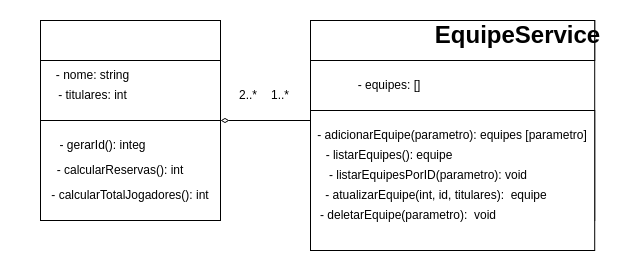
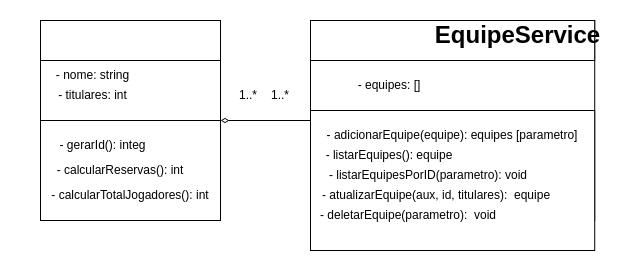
  <mxCell id="0" />
  <mxCell id="1" parent="0" />
  <mxCell id="2" value="" style="group" vertex="1" connectable="0" parent="1"><mxGeometry x="310" y="20" width="300" height="230" as="geometry" /></mxCell>
  <mxCell id="3" value="" style="rounded=0;whiteSpace=wrap;html=1;" vertex="1" parent="2"><mxGeometry width="284.211" height="200" as="geometry" /></mxCell>
  <mxCell id="4" value="" style="rounded=0;whiteSpace=wrap;html=1;" vertex="1" parent="2"><mxGeometry width="284.211" height="40" as="geometry" /></mxCell>
  <mxCell id="5" value="" style="rounded=0;whiteSpace=wrap;html=1;" vertex="1" parent="2"><mxGeometry y="90" width="284.21" height="140" as="geometry" /></mxCell>
  <mxCell id="6" value="EquipeService" style="text;strokeColor=none;fillColor=none;html=1;fontSize=24;fontStyle=1;verticalAlign=middle;align=center;" vertex="1" parent="2"><mxGeometry x="167.632" y="5" width="78.947" height="20" as="geometry" /></mxCell>
  <mxCell id="7" value="- equipes: []" style="text;html=1;strokeColor=none;fillColor=none;align=center;verticalAlign=middle;whiteSpace=wrap;rounded=0;container=0;" vertex="1" parent="2"><mxGeometry x="-78.947" y="50" width="315.789" height="30" as="geometry" /></mxCell>
- <mxCell id="8" value="- adicionarEquipe(parametro): equipes [parametro]" style="text;html=1;strokeColor=none;fillColor=none;align=center;verticalAlign=middle;whiteSpace=wrap;rounded=0;container=0;" vertex="1" parent="2"><mxGeometry x="-15.789" y="100" width="315.789" height="30" as="geometry" /></mxCell>
+ <mxCell id="8" value="- adicionarEquipe(equipe): equipes [parametro]" style="text;html=1;strokeColor=none;fillColor=none;align=center;verticalAlign=middle;whiteSpace=wrap;rounded=0;container=0;" vertex="1" parent="2"><mxGeometry x="-15.789" y="100" width="315.789" height="30" as="geometry" /></mxCell>
  <mxCell id="9" value="- listarEquipes(): equipe" style="text;html=1;strokeColor=none;fillColor=none;align=center;verticalAlign=middle;whiteSpace=wrap;rounded=0;container=0;" vertex="1" parent="2"><mxGeometry x="-78.949" y="120" width="315.789" height="30" as="geometry" /></mxCell>
  <mxCell id="10" value="- listarEquipesPorID(parametro): void" style="text;html=1;strokeColor=none;fillColor=none;align=center;verticalAlign=middle;whiteSpace=wrap;rounded=0;container=0;" vertex="1" parent="2"><mxGeometry x="-40.005" y="140" width="315.789" height="30" as="geometry" /></mxCell>
- <mxCell id="11" value="- atualizarEquipe(int, id, titulares):&amp;nbsp; equipe" style="text;html=1;strokeColor=none;fillColor=none;align=center;verticalAlign=middle;whiteSpace=wrap;rounded=0;container=0;" vertex="1" parent="2"><mxGeometry x="-31.575" y="160" width="315.789" height="30" as="geometry" /></mxCell>
+ <mxCell id="11" value="- atualizarEquipe(aux, id, titulares):&amp;nbsp; equipe" style="text;html=1;strokeColor=none;fillColor=none;align=center;verticalAlign=middle;whiteSpace=wrap;rounded=0;container=0;" vertex="1" parent="2"><mxGeometry x="-31.575" y="160" width="315.789" height="30" as="geometry" /></mxCell>
  <mxCell id="12" value="- deletarEquipe(parametro):&amp;nbsp; void" style="text;html=1;strokeColor=none;fillColor=none;align=center;verticalAlign=middle;whiteSpace=wrap;rounded=0;container=0;" vertex="1" parent="2"><mxGeometry x="-60.005" y="180" width="315.789" height="30" as="geometry" /></mxCell>
  <mxCell id="13" value="1..*&lt;span style=&quot;color: rgba(0, 0, 0, 0); font-family: monospace; font-size: 0px; text-align: start;&quot;&gt;%3CmxGraphModel%3E%3Croot%3E%3CmxCell%20id%3D%220%22%2F%3E%3CmxCell%20id%3D%221%22%20parent%3D%220%22%2F%3E%3CmxCell%20id%3D%222%22%20value%3D%22-%20atualizarEquipe(aux%2C%20id%2C%20titulares)%3A%26amp%3Bnbsp%3B%20equipe%22%20style%3D%22text%3Bhtml%3D1%3BstrokeColor%3Dnone%3BfillColor%3Dnone%3Balign%3Dcenter%3BverticalAlign%3Dmiddle%3BwhiteSpace%3Dwrap%3Brounded%3D0%3Bcontainer%3D0%3B%22%20vertex%3D%221%22%20parent%3D%221%22%3E%3CmxGeometry%20x%3D%22388.425%22%20y%3D%22200%22%20width%3D%22315.789%22%20height%3D%2230%22%20as%3D%22geometry%22%2F%3E%3C%2FmxCell%3E%3C%2Froot%3E%3C%2FmxGraphModel%3E&lt;/span&gt;" style="text;html=1;strokeColor=none;fillColor=none;align=center;verticalAlign=middle;whiteSpace=wrap;rounded=0;" vertex="1" parent="2"><mxGeometry x="-60" y="60" width="60" height="30" as="geometry" /></mxCell>
- <mxCell id="14" value="2..*" style="text;html=1;strokeColor=none;fillColor=none;align=center;verticalAlign=middle;whiteSpace=wrap;rounded=0;" vertex="1" parent="2"><mxGeometry x="-91.57" y="60" width="60" height="30" as="geometry" /></mxCell>
+ <mxCell id="14" value="1..*" style="text;html=1;strokeColor=none;fillColor=none;align=center;verticalAlign=middle;whiteSpace=wrap;rounded=0;" vertex="1" parent="2"><mxGeometry x="-91.57" y="60" width="60" height="30" as="geometry" /></mxCell>
  <mxCell id="15" value="" style="group" vertex="1" connectable="0" parent="1"><mxGeometry x="20" y="20" width="210" height="200" as="geometry" /></mxCell>
  <mxCell id="16" value="" style="rounded=0;whiteSpace=wrap;html=1;container=0;" vertex="1" parent="15"><mxGeometry x="20" width="180" height="200" as="geometry" /></mxCell>
  <mxCell id="17" value="" style="rounded=0;whiteSpace=wrap;html=1;container=0;" vertex="1" parent="15"><mxGeometry x="20" width="180" height="40" as="geometry" /></mxCell>
  <mxCell id="18" value="" style="rounded=0;whiteSpace=wrap;html=1;container=0;" vertex="1" parent="15"><mxGeometry x="20" y="100" width="180" height="100" as="geometry" /></mxCell>
  <mxCell id="19" value="- nome: string" style="text;html=1;strokeColor=none;fillColor=none;align=center;verticalAlign=middle;whiteSpace=wrap;rounded=0;container=0;" vertex="1" parent="15"><mxGeometry x="20" y="40" width="105" height="30" as="geometry" /></mxCell>
  <mxCell id="20" value="- titulares: int" style="text;html=1;strokeColor=none;fillColor=none;align=center;verticalAlign=middle;whiteSpace=wrap;rounded=0;container=0;" vertex="1" parent="15"><mxGeometry x="20" y="60" width="105" height="30" as="geometry" /></mxCell>
  <mxCell id="21" value="- gerarId(): integ&lt;span style=&quot;color: rgba(0, 0, 0, 0); font-family: monospace; font-size: 0px; text-align: start;&quot;&gt;%3CmxGraphModel%3E%3Croot%3E%3CmxCell%20id%3D%220%22%2F%3E%3CmxCell%20id%3D%221%22%20parent%3D%220%22%2F%3E%3CmxCell%20id%3D%222%22%20value%3D%22-%20titulares%3A%20integ%22%20style%3D%22text%3Bhtml%3D1%3BstrokeColor%3Dnone%3BfillColor%3Dnone%3Balign%3Dcenter%3BverticalAlign%3Dmiddle%3BwhiteSpace%3Dwrap%3Brounded%3D0%3B%22%20vertex%3D%221%22%20parent%3D%221%22%3E%3CmxGeometry%20x%3D%22150%22%20y%3D%22100%22%20width%3D%22105%22%20height%3D%2230%22%20as%3D%22geometry%22%2F%3E%3C%2FmxCell%3E%3C%2Froot%3E%3C%2FmxGraphModel%3E&lt;/span&gt;" style="text;html=1;strokeColor=none;fillColor=none;align=center;verticalAlign=middle;whiteSpace=wrap;rounded=0;container=0;" vertex="1" parent="15"><mxGeometry x="30" y="110" width="105" height="30" as="geometry" /></mxCell>
  <mxCell id="22" value="- calcularReservas(): int" style="text;html=1;strokeColor=none;fillColor=none;align=center;verticalAlign=middle;whiteSpace=wrap;rounded=0;container=0;" vertex="1" parent="15"><mxGeometry y="135" width="200" height="30" as="geometry" /></mxCell>
  <mxCell id="23" value="- calcularTotalJogadores(): int" style="text;html=1;strokeColor=none;fillColor=none;align=center;verticalAlign=middle;whiteSpace=wrap;rounded=0;container=0;" vertex="1" parent="15"><mxGeometry x="10" y="160" width="200" height="30" as="geometry" /></mxCell>
  <mxCell id="24" style="edgeStyle=none;html=1;entryX=1;entryY=0.5;entryDx=0;entryDy=0;endArrow=diamondThin;endFill=0;" edge="1" parent="1" source="3" target="16"><mxGeometry relative="1" as="geometry" /></mxCell>
